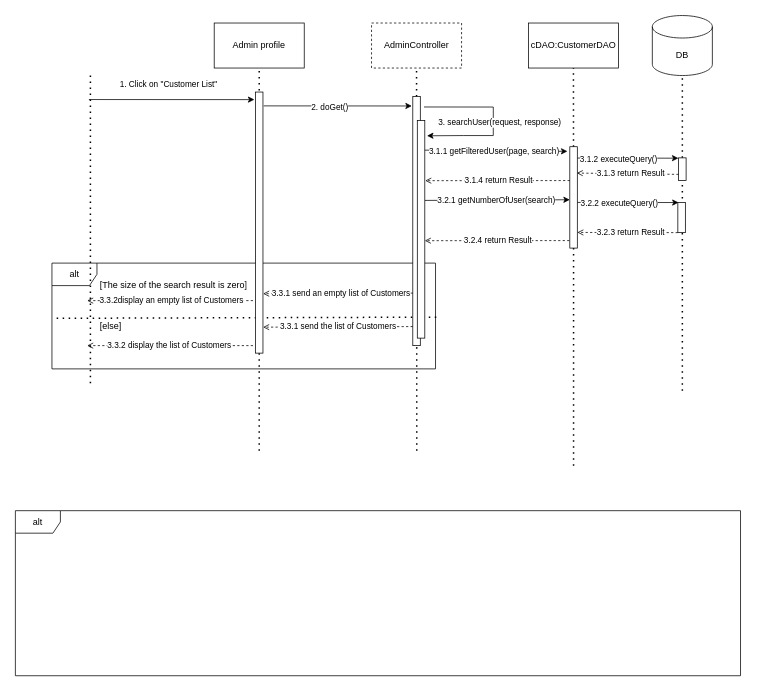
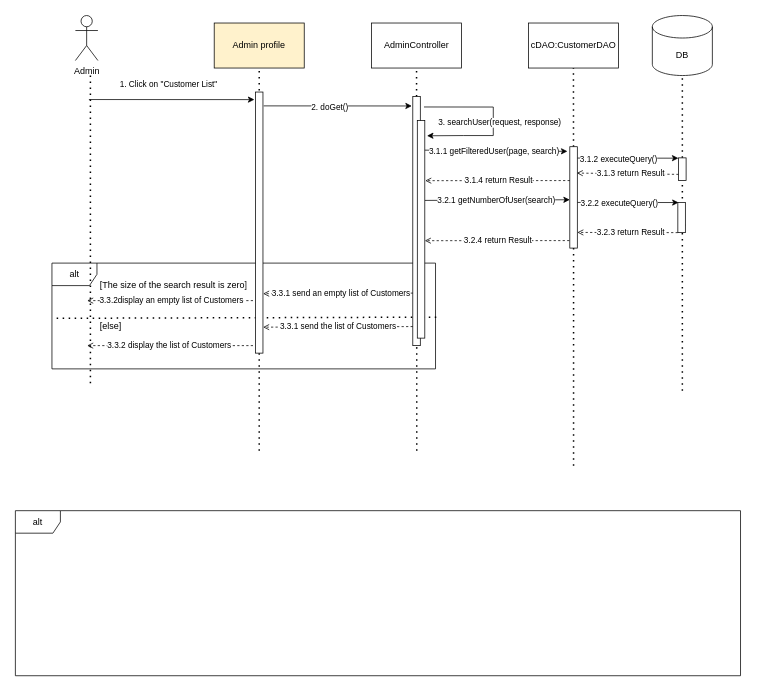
  <mxCell id="0" />
  <mxCell id="1" parent="0" />
  <mxCell id="2" value="alt" style="shape=umlFrame;whiteSpace=wrap;html=1;" parent="1" vertex="1"><mxGeometry x="68.74" y="350" width="511.26" height="141" as="geometry" /></mxCell>
  <mxCell id="3" value="alt" style="shape=umlFrame;whiteSpace=wrap;html=1;" vertex="1" parent="1"><mxGeometry x="20" y="680" width="966.54" height="220" as="geometry" /></mxCell>
  <mxCell id="4" value="" style="endArrow=none;dashed=1;html=1;dashPattern=1 3;strokeWidth=2;rounded=0;entryX=0.001;entryY=0.522;entryDx=0;entryDy=0;entryPerimeter=0;exitX=1.002;exitY=0.511;exitDx=0;exitDy=0;exitPerimeter=0;" parent="1" source="2" edge="1" target="2"><mxGeometry width="50" height="50" relative="1" as="geometry"><mxPoint x="954.54" y="420" as="sourcePoint" /><mxPoint x="78.94" y="423.36" as="targetPoint" /></mxGeometry></mxCell>
  <mxCell id="5" value="" style="endArrow=none;dashed=1;html=1;dashPattern=1 3;strokeWidth=2;rounded=0;" parent="1" edge="1"><mxGeometry width="50" height="50" relative="1" as="geometry"><mxPoint x="120" y="510" as="sourcePoint" /><mxPoint x="120" y="100" as="targetPoint" /></mxGeometry></mxCell>
  <mxCell id="6" value="" style="endArrow=none;dashed=1;html=1;dashPattern=1 3;strokeWidth=2;rounded=0;entryX=0.5;entryY=1;entryDx=0;entryDy=0;startArrow=none;" parent="1" source="28" edge="1"><mxGeometry width="50" height="50" relative="1" as="geometry"><mxPoint x="759" y="860" as="sourcePoint" /><mxPoint x="763.83" y="90" as="targetPoint" /></mxGeometry></mxCell>
- <mxCell id="8" value="Admin profile" style="rounded=0;whiteSpace=wrap;html=1;" parent="1" vertex="1"><mxGeometry x="285" y="30" width="120" height="60" as="geometry" /></mxCell>
- <mxCell id="9" value="AdminController" style="rounded=0;whiteSpace=wrap;html=1;dashed=1;" parent="1" vertex="1"><mxGeometry x="494.72" y="30" width="120" height="60" as="geometry" /></mxCell>
+ <mxCell id="7" value="Admin" style="shape=umlActor;verticalLabelPosition=bottom;verticalAlign=top;html=1;outlineConnect=0;" parent="1" vertex="1"><mxGeometry x="100" y="20" width="30" height="60" as="geometry" /></mxCell>
+ <mxCell id="8" value="Admin profile" style="rounded=0;whiteSpace=wrap;html=1;fillColor=#fff2cc;" parent="1" vertex="1"><mxGeometry x="285" y="30" width="120" height="60" as="geometry" /></mxCell>
+ <mxCell id="9" value="AdminController" style="rounded=0;whiteSpace=wrap;html=1;" parent="1" vertex="1"><mxGeometry x="494.72" y="30" width="120" height="60" as="geometry" /></mxCell>
  <mxCell id="10" value="" style="endArrow=none;dashed=1;html=1;dashPattern=1 3;strokeWidth=2;rounded=0;entryX=0.5;entryY=1;entryDx=0;entryDy=0;" parent="1" edge="1"><mxGeometry width="50" height="50" relative="1" as="geometry"><mxPoint x="345" y="600" as="sourcePoint" /><mxPoint x="345" y="90" as="targetPoint" /></mxGeometry></mxCell>
  <mxCell id="11" value="" style="endArrow=none;dashed=1;html=1;dashPattern=1 3;strokeWidth=2;rounded=0;entryX=0.5;entryY=1;entryDx=0;entryDy=0;" parent="1" target="9" edge="1"><mxGeometry width="50" height="50" relative="1" as="geometry"><mxPoint x="555" y="600" as="sourcePoint" /><mxPoint x="554.72" y="100" as="targetPoint" /></mxGeometry></mxCell>
  <mxCell id="12" value="1. Click on &quot;Customer List&quot;" style="endArrow=classic;html=1;rounded=0;entryX=-0.044;entryY=0.029;entryDx=0;entryDy=0;entryPerimeter=0;" parent="1" edge="1"><mxGeometry x="-0.043" y="20" width="50" height="50" relative="1" as="geometry"><mxPoint x="118" y="132" as="sourcePoint" /><mxPoint x="338.56" y="132.092" as="targetPoint" /><mxPoint as="offset" /></mxGeometry></mxCell>
  <mxCell id="13" value="DB" style="shape=cylinder3;whiteSpace=wrap;html=1;boundedLbl=1;backgroundOutline=1;size=15;" parent="1" vertex="1"><mxGeometry x="869" y="20" width="80" height="80" as="geometry" /></mxCell>
  <mxCell id="14" value="" style="endArrow=none;dashed=1;html=1;dashPattern=1 3;strokeWidth=2;rounded=0;entryX=0.5;entryY=1;entryDx=0;entryDy=0;startArrow=none;" parent="1" source="30" edge="1"><mxGeometry width="50" height="50" relative="1" as="geometry"><mxPoint x="909" y="860" as="sourcePoint" /><mxPoint x="909" y="100" as="targetPoint" /></mxGeometry></mxCell>
  <mxCell id="15" value="" style="endArrow=classic;html=1;rounded=0;entryX=-0.132;entryY=0.022;entryDx=0;entryDy=0;entryPerimeter=0;exitX=1;exitY=0.053;exitDx=0;exitDy=0;exitPerimeter=0;" parent="1" edge="1"><mxGeometry x="-0.04" y="-4" width="50" height="50" relative="1" as="geometry"><mxPoint x="351" y="140.444" as="sourcePoint" /><mxPoint x="548.4" y="140.584" as="targetPoint" /><mxPoint as="offset" /></mxGeometry></mxCell>
  <mxCell id="16" value="2. doGet()" style="edgeLabel;html=1;align=center;verticalAlign=middle;resizable=0;points=[];" parent="15" vertex="1" connectable="0"><mxGeometry x="-0.524" y="-2" relative="1" as="geometry"><mxPoint x="41" as="offset" /></mxGeometry></mxCell>
  <mxCell id="17" value="" style="rounded=0;whiteSpace=wrap;html=1;" parent="1" vertex="1"><mxGeometry x="549.72" y="128" width="10" height="332" as="geometry" /></mxCell>
  <mxCell id="18" value="[The size of the search result is zero]" style="text;strokeColor=none;fillColor=none;align=left;verticalAlign=middle;spacingLeft=4;spacingRight=4;overflow=hidden;points=[[0,0.5],[1,0.5]];portConstraint=eastwest;rotatable=0;whiteSpace=wrap;html=1;" parent="1" vertex="1"><mxGeometry x="126.74" y="370" width="210" height="20" as="geometry" /></mxCell>
  <mxCell id="19" value="3.1.1 getFilteredUser(page, search)" style="endArrow=classic;html=1;rounded=0;exitX=1.028;exitY=0.068;exitDx=0;exitDy=0;exitPerimeter=0;entryX=-0.119;entryY=0.065;entryDx=0;entryDy=0;entryPerimeter=0;" parent="1" edge="1"><mxGeometry x="-0.015" y="-1" width="50" height="50" relative="1" as="geometry"><mxPoint x="563" y="199.44" as="sourcePoint" /><mxPoint x="755.81" y="201.053" as="targetPoint" /><Array as="points" /><mxPoint as="offset" /></mxGeometry></mxCell>
  <mxCell id="20" value="" style="endArrow=classic;html=1;rounded=0;exitX=1.027;exitY=0.251;exitDx=0;exitDy=0;exitPerimeter=0;entryX=0;entryY=0.25;entryDx=0;entryDy=0;" parent="1" edge="1"><mxGeometry x="-0.717" width="50" height="50" relative="1" as="geometry"><mxPoint x="769" y="209.996" as="sourcePoint" /><mxPoint x="903.73" y="210.16" as="targetPoint" /><mxPoint as="offset" /></mxGeometry></mxCell>
  <mxCell id="21" value="3.1.2 executeQuery()" style="edgeLabel;html=1;align=center;verticalAlign=middle;resizable=0;points=[];" parent="20" vertex="1" connectable="0"><mxGeometry x="-0.177" y="-1" relative="1" as="geometry"><mxPoint as="offset" /></mxGeometry></mxCell>
  <mxCell id="22" value="" style="endArrow=open;html=1;rounded=0;dashed=1;endFill=0;exitX=0;exitY=0.5;exitDx=0;exitDy=0;entryX=1;entryY=0.75;entryDx=0;entryDy=0;" parent="1" edge="1"><mxGeometry x="0.717" y="2" width="50" height="50" relative="1" as="geometry"><mxPoint x="904" y="231.74" as="sourcePoint" /><mxPoint x="768.22" y="230" as="targetPoint" /><mxPoint as="offset" /></mxGeometry></mxCell>
  <mxCell id="23" value="3.1.3 return Result" style="edgeLabel;html=1;align=center;verticalAlign=middle;resizable=0;points=[];" parent="22" vertex="1" connectable="0"><mxGeometry x="0.114" relative="1" as="geometry"><mxPoint x="11" y="-1" as="offset" /></mxGeometry></mxCell>
  <mxCell id="24" value="" style="rounded=0;whiteSpace=wrap;html=1;" parent="1" vertex="1"><mxGeometry x="555.72" y="160" width="10" height="290" as="geometry" /></mxCell>
  <mxCell id="25" value="3. searchUser(request, response)&amp;nbsp;" style="endArrow=classic;html=1;rounded=0;exitX=0.79;exitY=0.022;exitDx=0;exitDy=0;exitPerimeter=0;entryX=0.892;entryY=0.035;entryDx=0;entryDy=0;entryPerimeter=0;" parent="1" edge="1"><mxGeometry x="0.03" y="10" width="50" height="50" relative="1" as="geometry"><mxPoint x="564.62" y="141.904" as="sourcePoint" /><mxPoint x="568.64" y="180.3" as="targetPoint" /><mxPoint as="offset" /><Array as="points"><mxPoint x="657" y="142" /><mxPoint x="657" y="180" /><mxPoint x="617" y="180" /></Array></mxGeometry></mxCell>
  <mxCell id="26" value="cDAO:CustomerDAO" style="rounded=0;whiteSpace=wrap;html=1;" parent="1" vertex="1"><mxGeometry x="704" y="30" width="120" height="60" as="geometry" /></mxCell>
  <mxCell id="27" value="" style="endArrow=none;dashed=1;html=1;dashPattern=1 3;strokeWidth=2;rounded=0;entryX=0.5;entryY=1;entryDx=0;entryDy=0;" parent="1" target="28" edge="1"><mxGeometry width="50" height="50" relative="1" as="geometry"><mxPoint x="764" y="620" as="sourcePoint" /><mxPoint x="763.83" y="90" as="targetPoint" /></mxGeometry></mxCell>
  <mxCell id="28" value="" style="rounded=0;whiteSpace=wrap;html=1;" parent="1" vertex="1"><mxGeometry x="759" y="194.87" width="10" height="135.13" as="geometry" /></mxCell>
  <mxCell id="29" value="" style="endArrow=none;dashed=1;html=1;dashPattern=1 3;strokeWidth=2;rounded=0;entryX=0.5;entryY=1;entryDx=0;entryDy=0;startArrow=none;" parent="1" target="30" edge="1"><mxGeometry width="50" height="50" relative="1" as="geometry"><mxPoint x="909" y="520" as="sourcePoint" /><mxPoint x="909" y="100" as="targetPoint" /></mxGeometry></mxCell>
  <mxCell id="30" value="" style="rounded=0;whiteSpace=wrap;html=1;" parent="1" vertex="1"><mxGeometry x="904" y="209.74" width="10" height="30.26" as="geometry" /></mxCell>
  <mxCell id="31" value="" style="endArrow=open;html=1;rounded=0;dashed=1;endFill=0;exitX=0;exitY=0.5;exitDx=0;exitDy=0;entryX=1.055;entryY=0.2;entryDx=0;entryDy=0;entryPerimeter=0;" parent="1" edge="1"><mxGeometry x="0.717" y="2" width="50" height="50" relative="1" as="geometry"><mxPoint x="759" y="240" as="sourcePoint" /><mxPoint x="566.27" y="240.13" as="targetPoint" /><mxPoint as="offset" /></mxGeometry></mxCell>
  <mxCell id="32" value="3.1.4 return Result" style="edgeLabel;html=1;align=center;verticalAlign=middle;resizable=0;points=[];" parent="31" vertex="1" connectable="0"><mxGeometry x="0.114" relative="1" as="geometry"><mxPoint x="11" y="-1" as="offset" /></mxGeometry></mxCell>
  <mxCell id="33" value="[else]" style="text;strokeColor=none;fillColor=none;align=left;verticalAlign=middle;spacingLeft=4;spacingRight=4;overflow=hidden;points=[[0,0.5],[1,0.5]];portConstraint=eastwest;rotatable=0;whiteSpace=wrap;html=1;" parent="1" vertex="1"><mxGeometry x="126.74" y="420" width="40" height="30" as="geometry" /></mxCell>
  <mxCell id="34" value="" style="endArrow=open;html=1;rounded=0;dashed=1;endFill=0;exitX=-0.018;exitY=0.282;exitDx=0;exitDy=0;exitPerimeter=0;" parent="1" edge="1"><mxGeometry x="0.717" y="2" width="50" height="50" relative="1" as="geometry"><mxPoint x="549.72" y="390.004" as="sourcePoint" /><mxPoint x="350.18" y="390.78" as="targetPoint" /><mxPoint as="offset" /></mxGeometry></mxCell>
  <mxCell id="35" value="3.3.1 send an empty list of Customers" style="edgeLabel;html=1;align=center;verticalAlign=middle;resizable=0;points=[];" parent="34" vertex="1" connectable="0"><mxGeometry x="0.114" relative="1" as="geometry"><mxPoint x="15" y="-1" as="offset" /></mxGeometry></mxCell>
  <mxCell id="36" value="" style="endArrow=open;html=1;rounded=0;dashed=1;endFill=0;exitX=0.11;exitY=0.279;exitDx=0;exitDy=0;exitPerimeter=0;" parent="1" edge="1"><mxGeometry x="0.717" y="2" width="50" height="50" relative="1" as="geometry"><mxPoint x="336.74" y="400.002" as="sourcePoint" /><mxPoint x="115.64" y="400" as="targetPoint" /><mxPoint as="offset" /></mxGeometry></mxCell>
  <mxCell id="37" value="3.3.2display an empty list of Customers" style="edgeLabel;html=1;align=center;verticalAlign=middle;resizable=0;points=[];" parent="36" vertex="1" connectable="0"><mxGeometry x="0.114" relative="1" as="geometry"><mxPoint x="14" y="-1" as="offset" /></mxGeometry></mxCell>
  <mxCell id="38" value="" style="rounded=0;whiteSpace=wrap;html=1;" parent="1" vertex="1"><mxGeometry x="340" y="122" width="10" height="348" as="geometry" /></mxCell>
  <mxCell id="39" value="" style="endArrow=open;html=1;rounded=0;dashed=1;endFill=0;exitX=-0.018;exitY=0.282;exitDx=0;exitDy=0;exitPerimeter=0;" parent="1" edge="1"><mxGeometry x="0.717" y="2" width="50" height="50" relative="1" as="geometry"><mxPoint x="549.72" y="434.614" as="sourcePoint" /><mxPoint x="350.18" y="435.39" as="targetPoint" /><mxPoint as="offset" /></mxGeometry></mxCell>
  <mxCell id="40" value="3.3.1 send the list of Customers" style="edgeLabel;html=1;align=center;verticalAlign=middle;resizable=0;points=[];" parent="39" vertex="1" connectable="0"><mxGeometry x="0.114" relative="1" as="geometry"><mxPoint x="11" y="-1" as="offset" /></mxGeometry></mxCell>
  <mxCell id="41" value="" style="endArrow=open;html=1;rounded=0;dashed=1;endFill=0;exitX=0.11;exitY=0.279;exitDx=0;exitDy=0;exitPerimeter=0;" parent="1" edge="1"><mxGeometry x="0.717" y="2" width="50" height="50" relative="1" as="geometry"><mxPoint x="336.74" y="460.002" as="sourcePoint" /><mxPoint x="115.64" y="460" as="targetPoint" /><mxPoint as="offset" /></mxGeometry></mxCell>
  <mxCell id="42" value="3.3.2 display the list of Customers" style="edgeLabel;html=1;align=center;verticalAlign=middle;resizable=0;points=[];" parent="41" vertex="1" connectable="0"><mxGeometry x="0.114" relative="1" as="geometry"><mxPoint x="11" y="-1" as="offset" /></mxGeometry></mxCell>
  <mxCell id="43" value="" style="endArrow=classic;html=1;rounded=0;exitX=1.027;exitY=0.251;exitDx=0;exitDy=0;exitPerimeter=0;entryX=0;entryY=0.25;entryDx=0;entryDy=0;" parent="1" edge="1"><mxGeometry x="-0.717" width="50" height="50" relative="1" as="geometry"><mxPoint x="769.27" y="269.126" as="sourcePoint" /><mxPoint x="904" y="269.29" as="targetPoint" /><mxPoint as="offset" /></mxGeometry></mxCell>
  <mxCell id="44" value="3.2.2 executeQuery()" style="edgeLabel;html=1;align=center;verticalAlign=middle;resizable=0;points=[];" parent="43" vertex="1" connectable="0"><mxGeometry x="-0.177" y="-1" relative="1" as="geometry"><mxPoint as="offset" /></mxGeometry></mxCell>
  <mxCell id="45" value="" style="endArrow=open;html=1;rounded=0;dashed=1;endFill=0;exitX=0;exitY=1;exitDx=0;exitDy=0;startArrow=none;" parent="1" source="49" edge="1"><mxGeometry x="0.717" y="2" width="50" height="50" relative="1" as="geometry"><mxPoint x="904.78" y="299.13" as="sourcePoint" /><mxPoint x="769" y="309.13" as="targetPoint" /><mxPoint as="offset" /></mxGeometry></mxCell>
  <mxCell id="46" value="3.2.3 return Result" style="edgeLabel;html=1;align=center;verticalAlign=middle;resizable=0;points=[];" parent="45" vertex="1" connectable="0"><mxGeometry x="0.114" relative="1" as="geometry"><mxPoint x="11" y="-1" as="offset" /></mxGeometry></mxCell>
  <mxCell id="47" value="3.2.1 getNumberOfUser(search)" style="endArrow=classic;html=1;rounded=0;exitX=0.973;exitY=0.663;exitDx=0;exitDy=0;exitPerimeter=0;entryX=-0.119;entryY=0.065;entryDx=0;entryDy=0;entryPerimeter=0;" parent="1" edge="1"><mxGeometry x="-0.015" y="-1" width="50" height="50" relative="1" as="geometry"><mxPoint x="565.92" y="266.44" as="sourcePoint" /><mxPoint x="759" y="265.563" as="targetPoint" /><Array as="points" /><mxPoint as="offset" /></mxGeometry></mxCell>
  <mxCell id="48" value="" style="endArrow=none;html=1;rounded=0;dashed=1;endFill=0;exitX=0;exitY=0.5;exitDx=0;exitDy=0;entryX=1;entryY=0.75;entryDx=0;entryDy=0;" parent="1" target="49" edge="1"><mxGeometry x="0.717" y="2" width="50" height="50" relative="1" as="geometry"><mxPoint x="904.78" y="299.13" as="sourcePoint" /><mxPoint x="769" y="297.39" as="targetPoint" /><mxPoint as="offset" /></mxGeometry></mxCell>
  <mxCell id="49" value="" style="rounded=0;whiteSpace=wrap;html=1;" parent="1" vertex="1"><mxGeometry x="903" y="269.13" width="10" height="40.26" as="geometry" /></mxCell>
  <mxCell id="50" value="" style="endArrow=open;html=1;rounded=0;dashed=1;endFill=0;exitX=0;exitY=0.5;exitDx=0;exitDy=0;entryX=1.055;entryY=0.2;entryDx=0;entryDy=0;entryPerimeter=0;" parent="1" edge="1"><mxGeometry x="0.717" y="2" width="50" height="50" relative="1" as="geometry"><mxPoint x="758.45" y="320" as="sourcePoint" /><mxPoint x="565.72" y="320.13" as="targetPoint" /><mxPoint as="offset" /></mxGeometry></mxCell>
  <mxCell id="51" value="3.2.4 return Result" style="edgeLabel;html=1;align=center;verticalAlign=middle;resizable=0;points=[];" parent="50" vertex="1" connectable="0"><mxGeometry x="0.114" relative="1" as="geometry"><mxPoint x="11" y="-1" as="offset" /></mxGeometry></mxCell>
